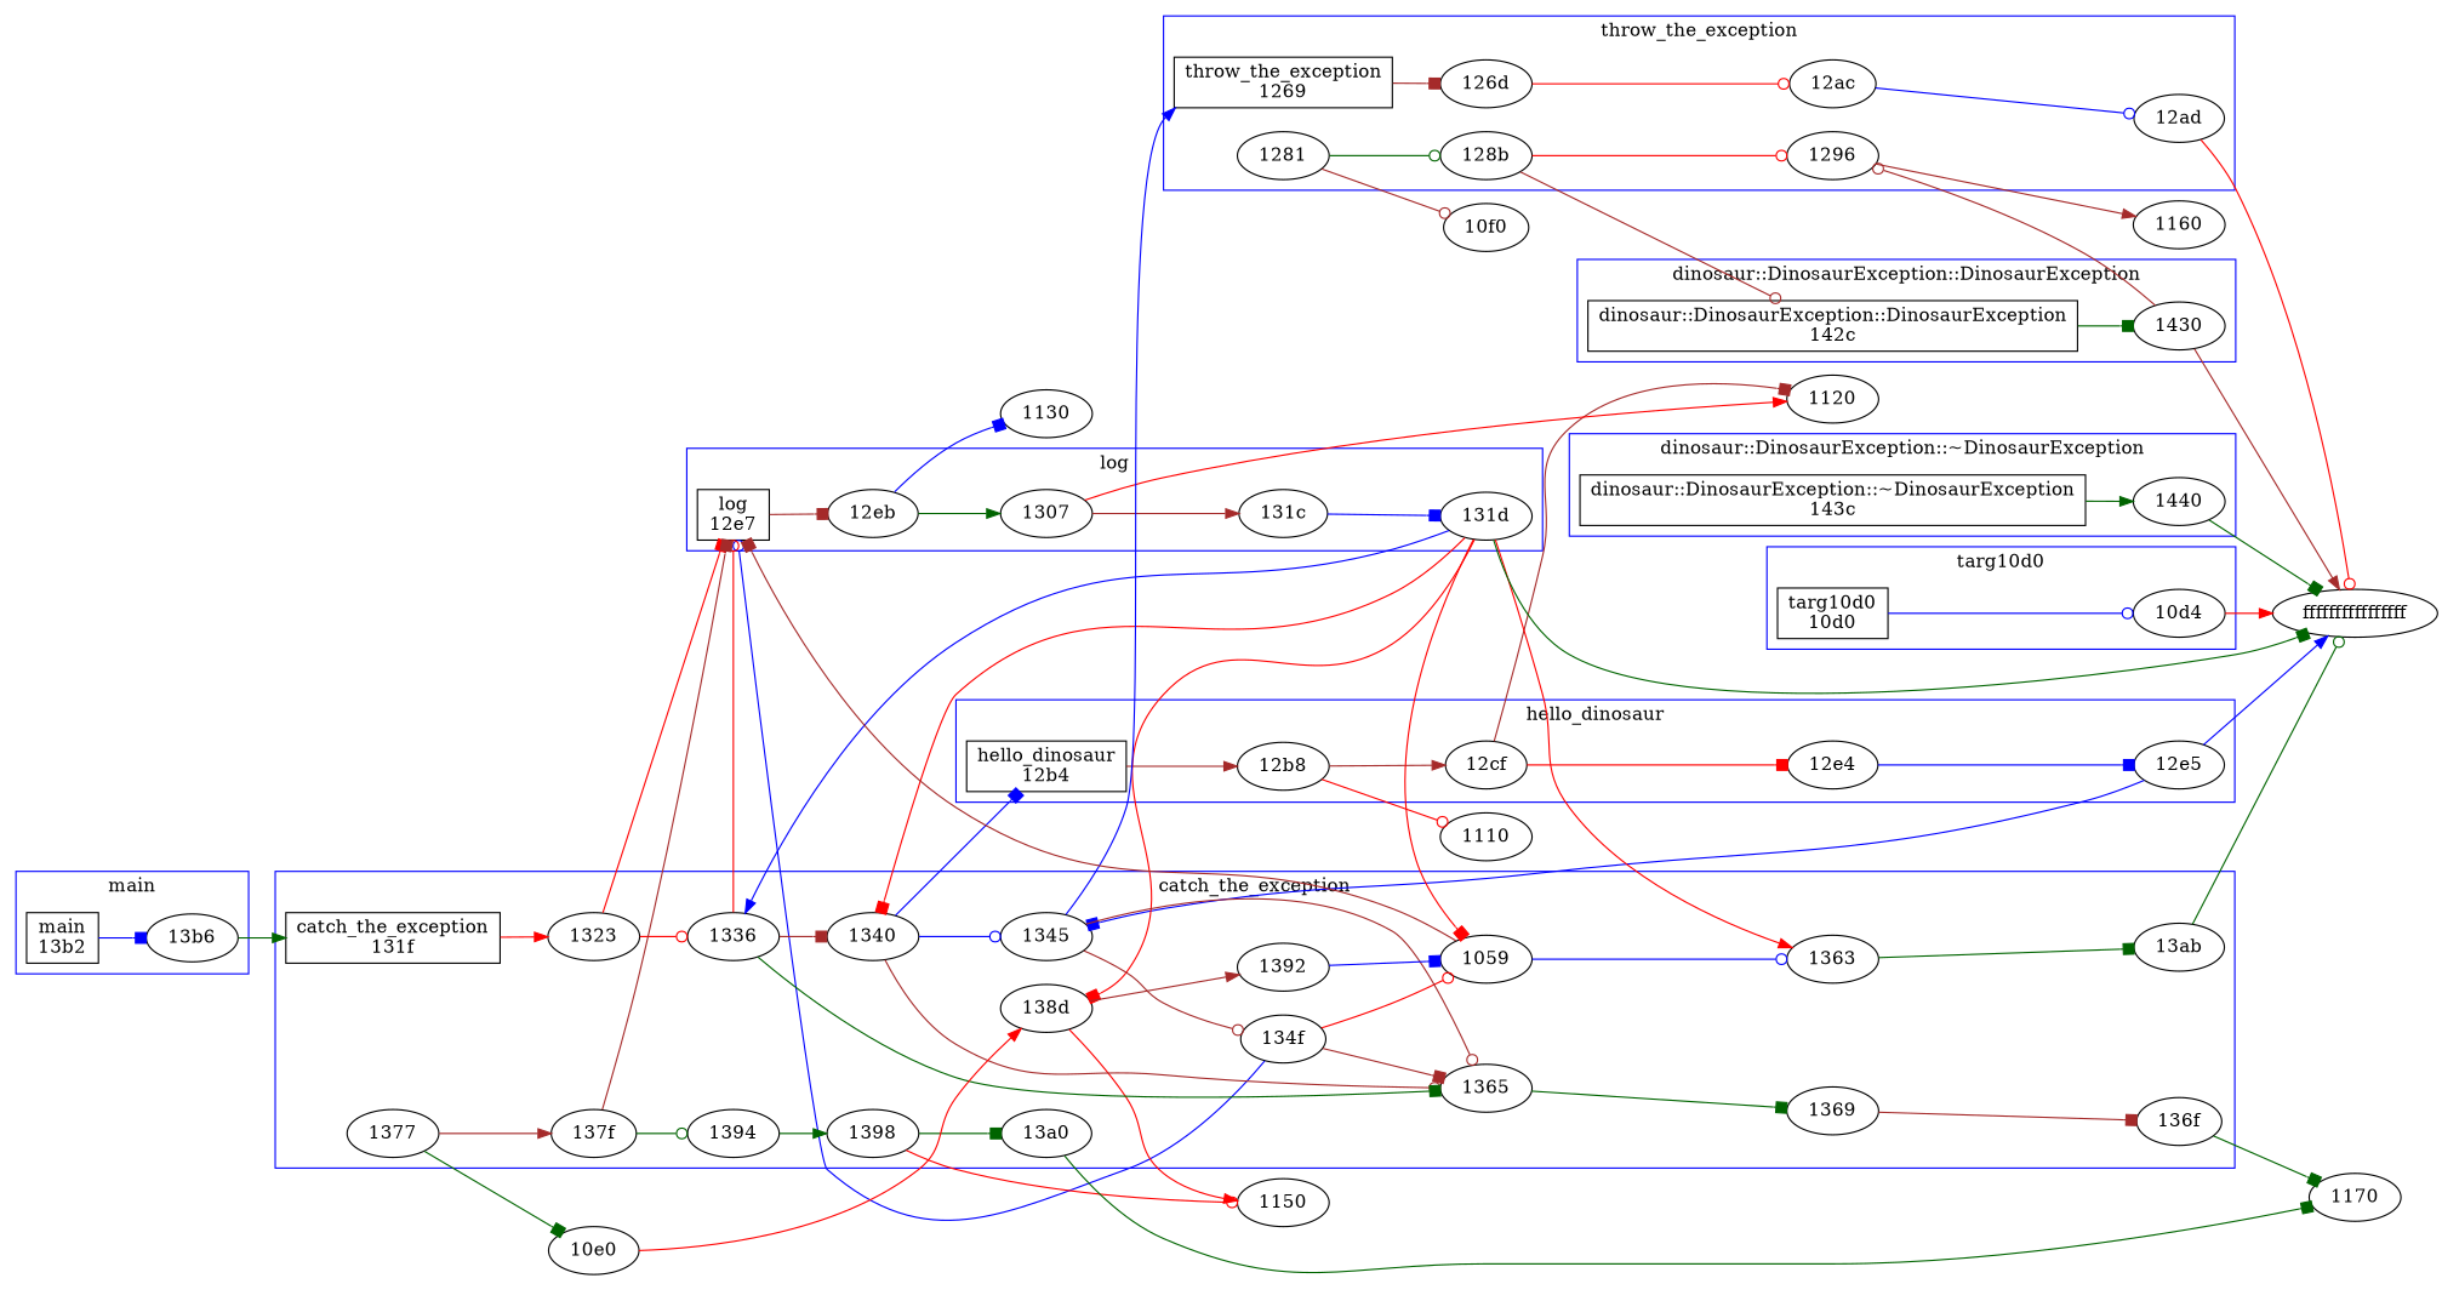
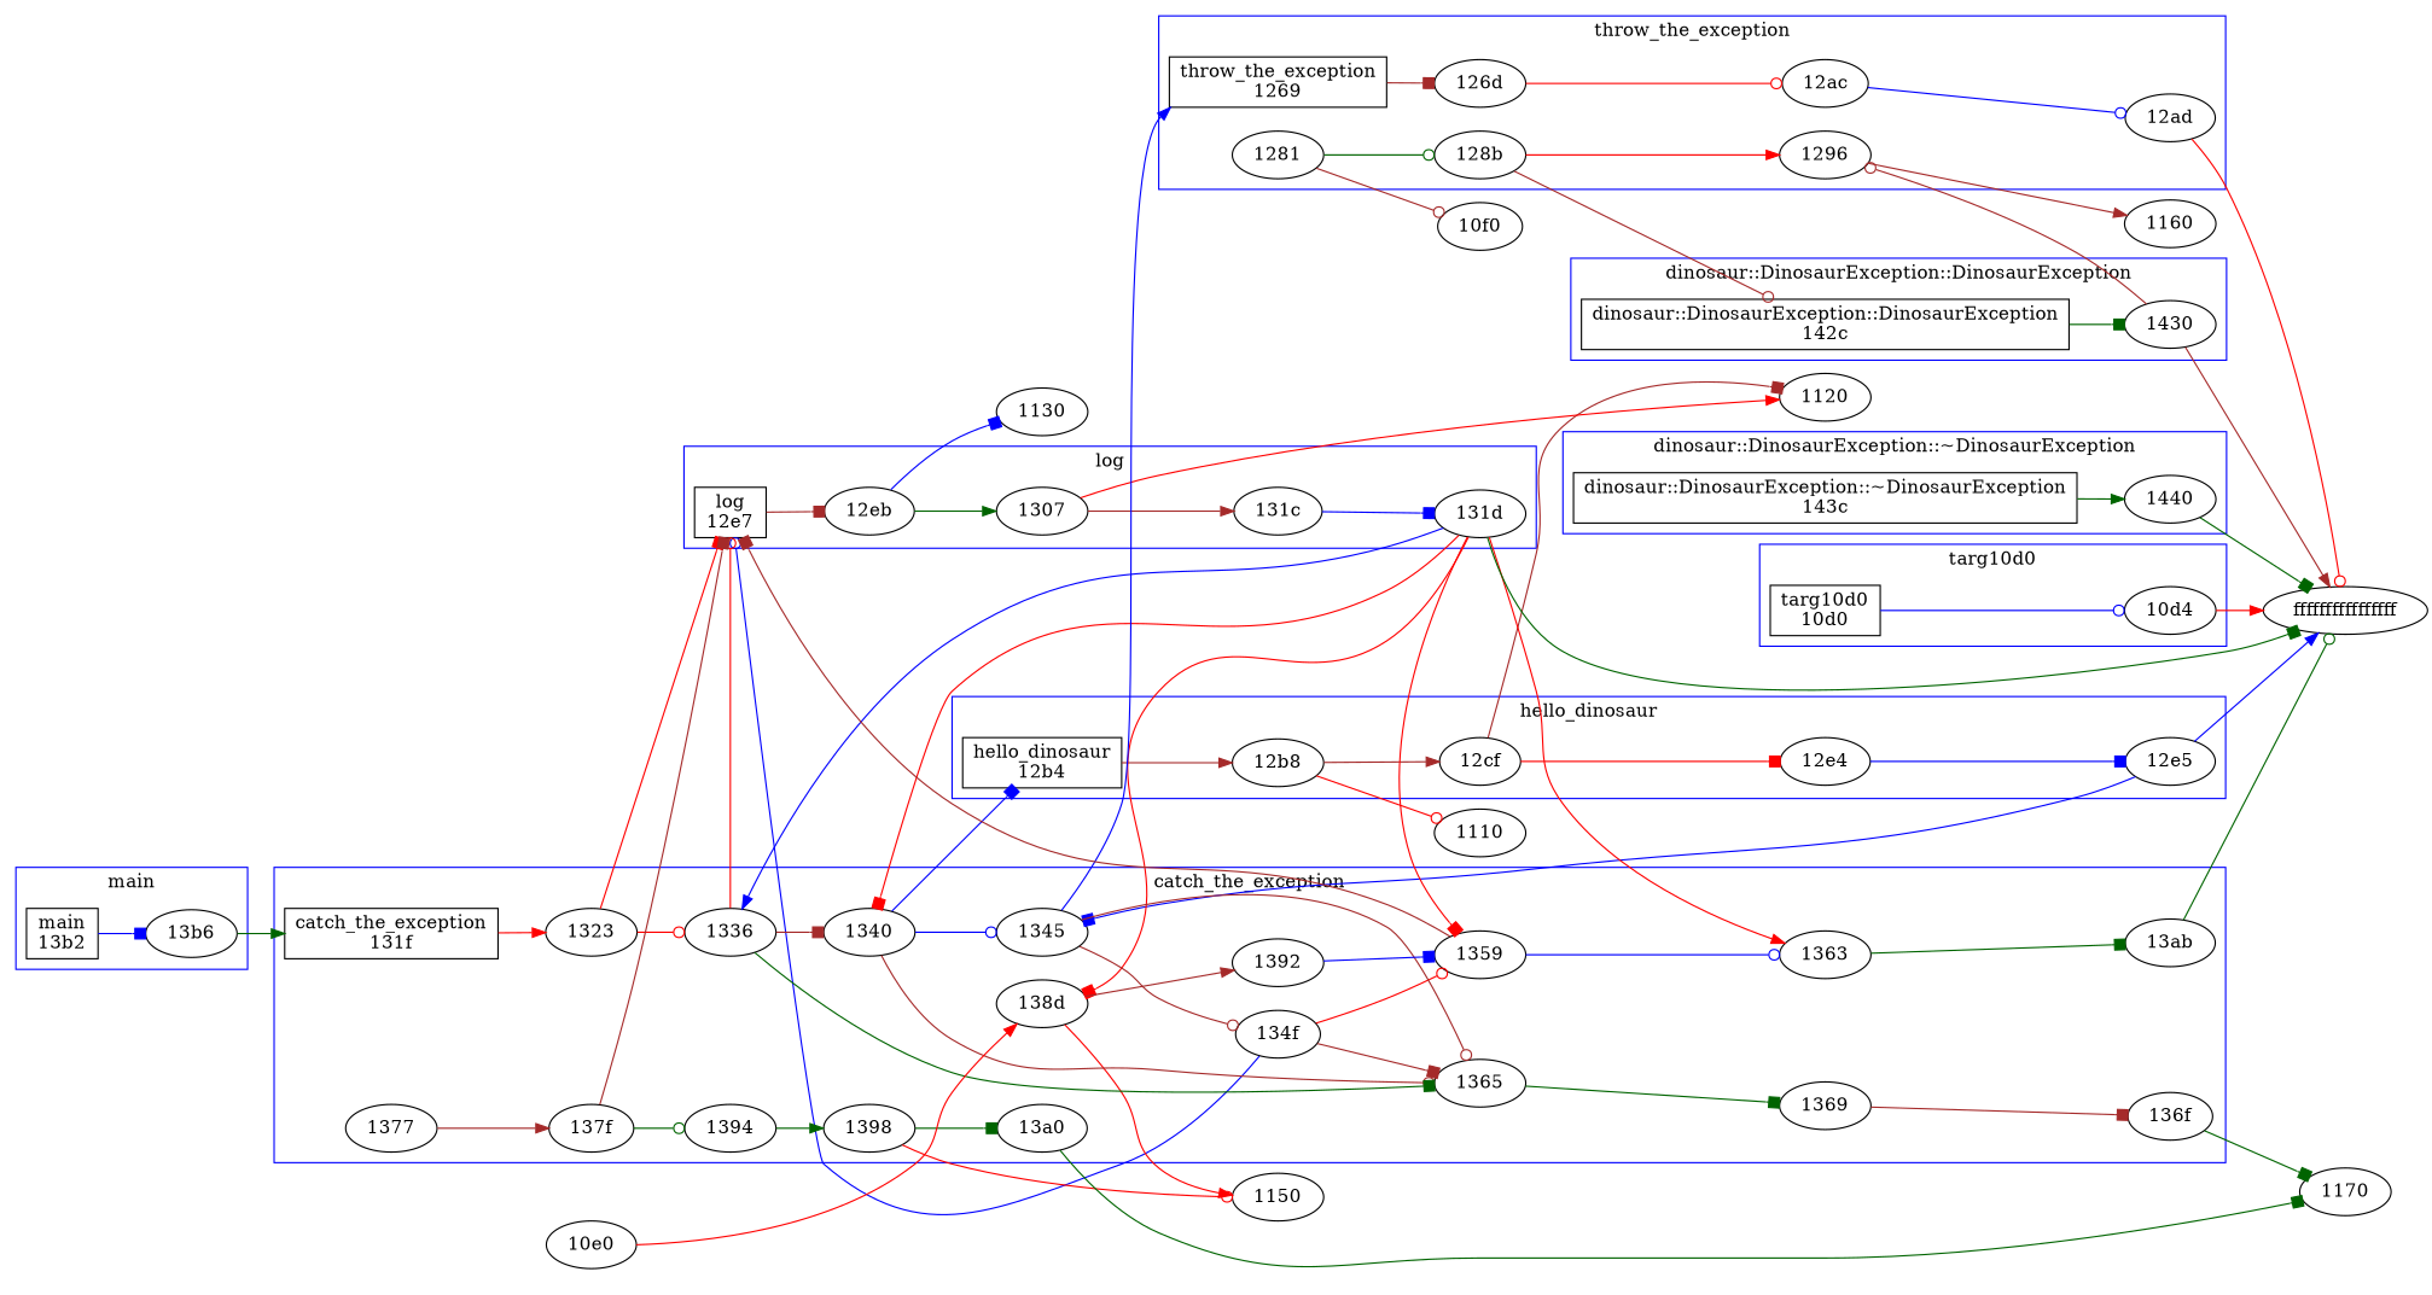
  digraph {
    rankdir=LR
    edge [arrowhead=box color=brown]
    n1 [label="targ10d0\n10d0" shape=box]
    "10d4"
    n3 [label="throw_the_exception\n1269" shape=box]
    "126d"
    1281
    "128b"
    1296
    "12ac"
    "12ad"
    n10 [label="hello_dinosaur\n12b4" shape=box]
    "12b8"
    "12cf"
    "12e4"
    "12e5"
    n15 [label="log\n12e7" shape=box]
    "12eb"
    1307
    "131c"
    "131d"
    "134f"
    1345
    "138d"
    1340
    1336
-   1359 [label=1059]
+   1359
    1363
    n27 [label="catch_the_exception\n131f" shape=box]
    1323
    1365
    1369
    "136f"
    1377
    "137f"
    1392
    1394
    1398
    "13a0"
    "13ab"
    n39 [label="main\n13b2" shape=box]
    "13b6"
    n41 [label="dinosaur::DinosaurException::DinosaurException\n142c" shape=box]
    1430
    n43 [label="dinosaur::DinosaurException::~DinosaurException\n143c" shape=box]
    1440
    ffffffffffffffff
    "10f0"
    1160
    1110
    1120
    1130
    1150
    1170
    "10e0"
    subgraph cluster_1 {
      color=blue
      label=targ10d0
      n1
      "10d4"
    }
    subgraph cluster_2 {
      color=blue
      label=throw_the_exception
      n3
      "126d"
      1281
      "128b"
      1296
      "12ac"
      "12ad"
    }
    subgraph cluster_3 {
      color=blue
      label=hello_dinosaur
      n10
      "12b8"
      "12cf"
      "12e4"
      "12e5"
    }
    subgraph cluster_4 {
      color=blue
      label=log
      n15
      "12eb"
      1307
      "131c"
      "131d"
    }
    subgraph cluster_5 {
      color=blue
      label=catch_the_exception
      "134f"
      1345
      "138d"
      1340
      1336
      1359
      1363
      n27
      1323
      1365
      1369
      "136f"
      1377
      "137f"
      1392
      1394
      1398
      "13a0"
      "13ab"
    }
    subgraph cluster_6 {
      color=blue
      label=main
      n39
      "13b6"
    }
    subgraph cluster_7 {
      color=blue
      label="dinosaur::DinosaurException::DinosaurException"
      n41
      1430
    }
    subgraph cluster_8 {
      color=blue
      label="dinosaur::DinosaurException::~DinosaurException"
      n43
      1440
    }
    n1 -> "10d4" [arrowhead=odot color=blue]
    "10d4" -> ffffffffffffffff [arrowhead=normal color=red]
    n3 -> "126d"
    "126d" -> "12ac" [arrowhead=odot color=red]
    1281 -> "128b" [arrowhead=odot color=darkgreen]
    1281 -> "10f0" [arrowhead=odot]
-   "128b" -> 1296 [arrowhead=odot color=red]
+   "128b" -> 1296 [arrowhead=normal color=red]
    "128b" -> n41 [arrowhead=odot]
    1296 -> 1160 [arrowhead=normal]
    "12ac" -> "12ad" [arrowhead=odot color=blue]
    "12ad" -> ffffffffffffffff [arrowhead=odot color=red]
    n10 -> "12b8" [arrowhead=normal]
    "12b8" -> "12cf" [arrowhead=normal]
    "12b8" -> 1110 [arrowhead=odot color=red]
    "12cf" -> "12e4" [color=red]
    "12cf" -> 1120
    "12e4" -> "12e5" [color=blue]
    "12e5" -> 1345 [color=blue]
    "12e5" -> ffffffffffffffff [arrowhead=normal color=blue]
    n15 -> "12eb"
    "12eb" -> 1307 [arrowhead=normal color=darkgreen]
    "12eb" -> 1130 [color=blue]
    1307 -> "131c" [arrowhead=normal]
    1307 -> 1120 [arrowhead=normal color=red]
    "131c" -> "131d" [color=blue]
    "131d" -> "138d" [color=red]
    "131d" -> 1340 [color=red]
    "131d" -> 1336 [arrowhead=normal color=blue]
    "131d" -> 1359 [color=red]
    "131d" -> 1363 [arrowhead=normal color=red]
    "131d" -> ffffffffffffffff [color=darkgreen]
    "134f" -> n15 [arrowhead=odot color=blue]
    "134f" -> 1359 [arrowhead=odot color=red]
    "134f" -> 1365
    1345 -> n3 [arrowhead=normal color=blue]
    1345 -> "134f" [arrowhead=odot]
    1345 -> 1365 [arrowhead=odot]
    "138d" -> 1392 [arrowhead=normal]
    "138d" -> 1150 [arrowhead=normal color=red]
    1340 -> n10 [color=blue]
    1340 -> 1345 [arrowhead=odot color=blue]
    1340 -> 1365 [arrowhead=odot]
    1336 -> n15 [arrowhead=odot color=red]
    1336 -> 1340
    1336 -> 1365 [color=darkgreen]
    1359 -> n15
    1359 -> 1363 [arrowhead=odot color=blue]
    1363 -> "13ab" [color=darkgreen]
    n27 -> 1323 [arrowhead=normal color=red]
    1323 -> n15 [color=red]
    1323 -> 1336 [arrowhead=odot color=red]
    1365 -> 1369 [color=darkgreen]
    1369 -> "136f"
    "136f" -> 1170 [color=darkgreen]
    1377 -> "137f" [arrowhead=normal]
-   1377 -> "10e0" [color=darkgreen]
    "137f" -> n15
    "137f" -> 1394 [arrowhead=odot color=darkgreen]
    1392 -> 1359 [color=blue]
    1394 -> 1398 [arrowhead=normal color=darkgreen]
    1398 -> "13a0" [color=darkgreen]
    1398 -> 1150 [arrowhead=odot color=red]
    "13a0" -> 1170 [color=darkgreen]
    "13ab" -> ffffffffffffffff [arrowhead=odot color=darkgreen]
    n39 -> "13b6" [color=blue]
    "13b6" -> n27 [arrowhead=normal color=darkgreen]
    n41 -> 1430 [color=darkgreen]
    1430 -> 1296 [arrowhead=odot]
    1430 -> ffffffffffffffff [arrowhead=normal]
    n43 -> 1440 [arrowhead=normal color=darkgreen]
    1440 -> ffffffffffffffff [color=darkgreen]
    "10e0" -> "138d" [arrowhead=normal color=red]
  }
